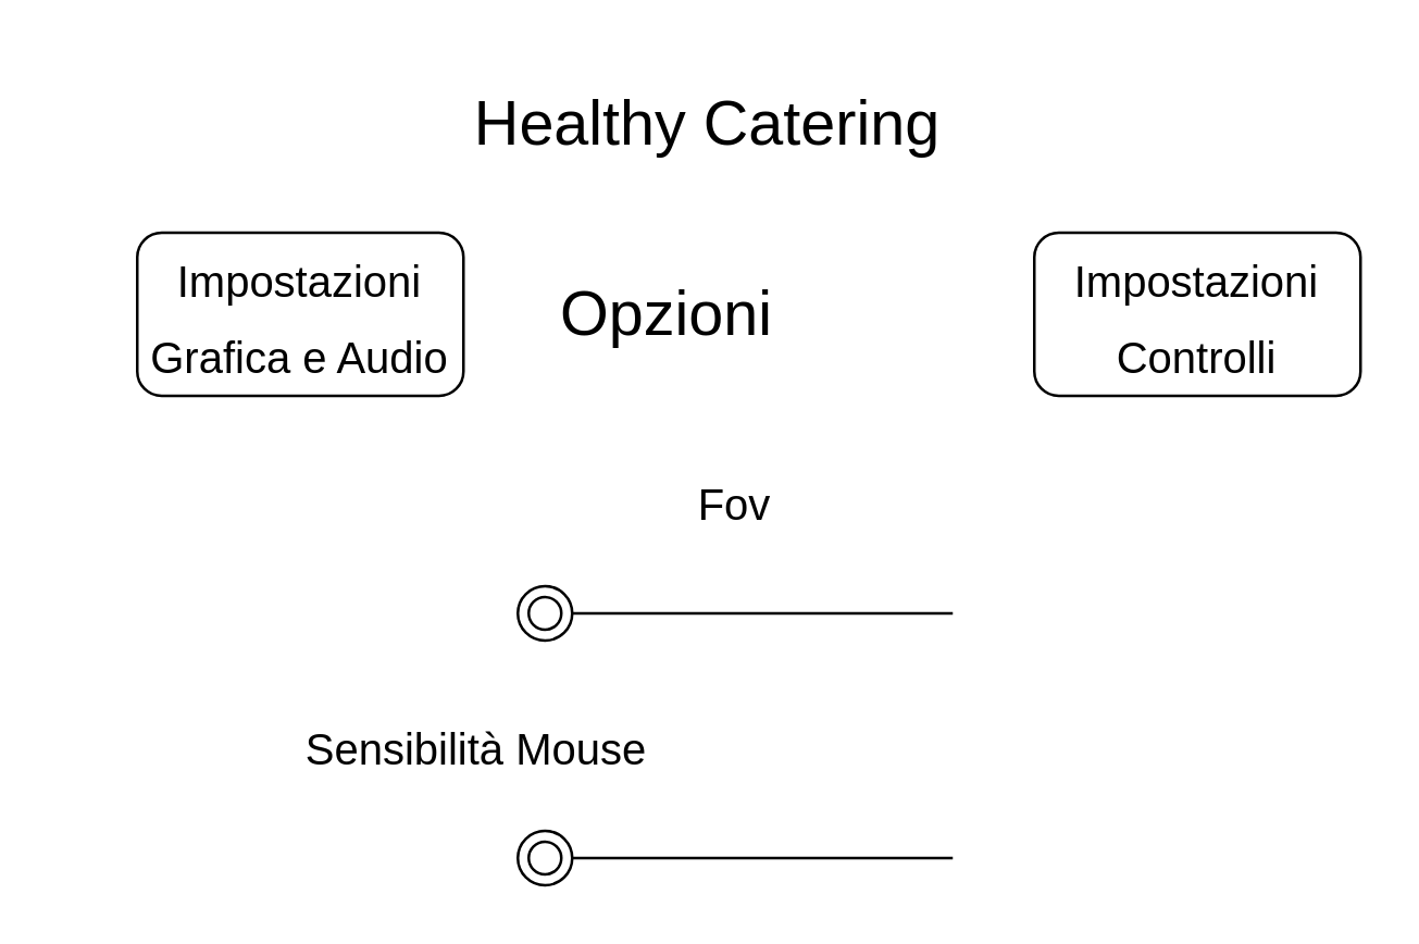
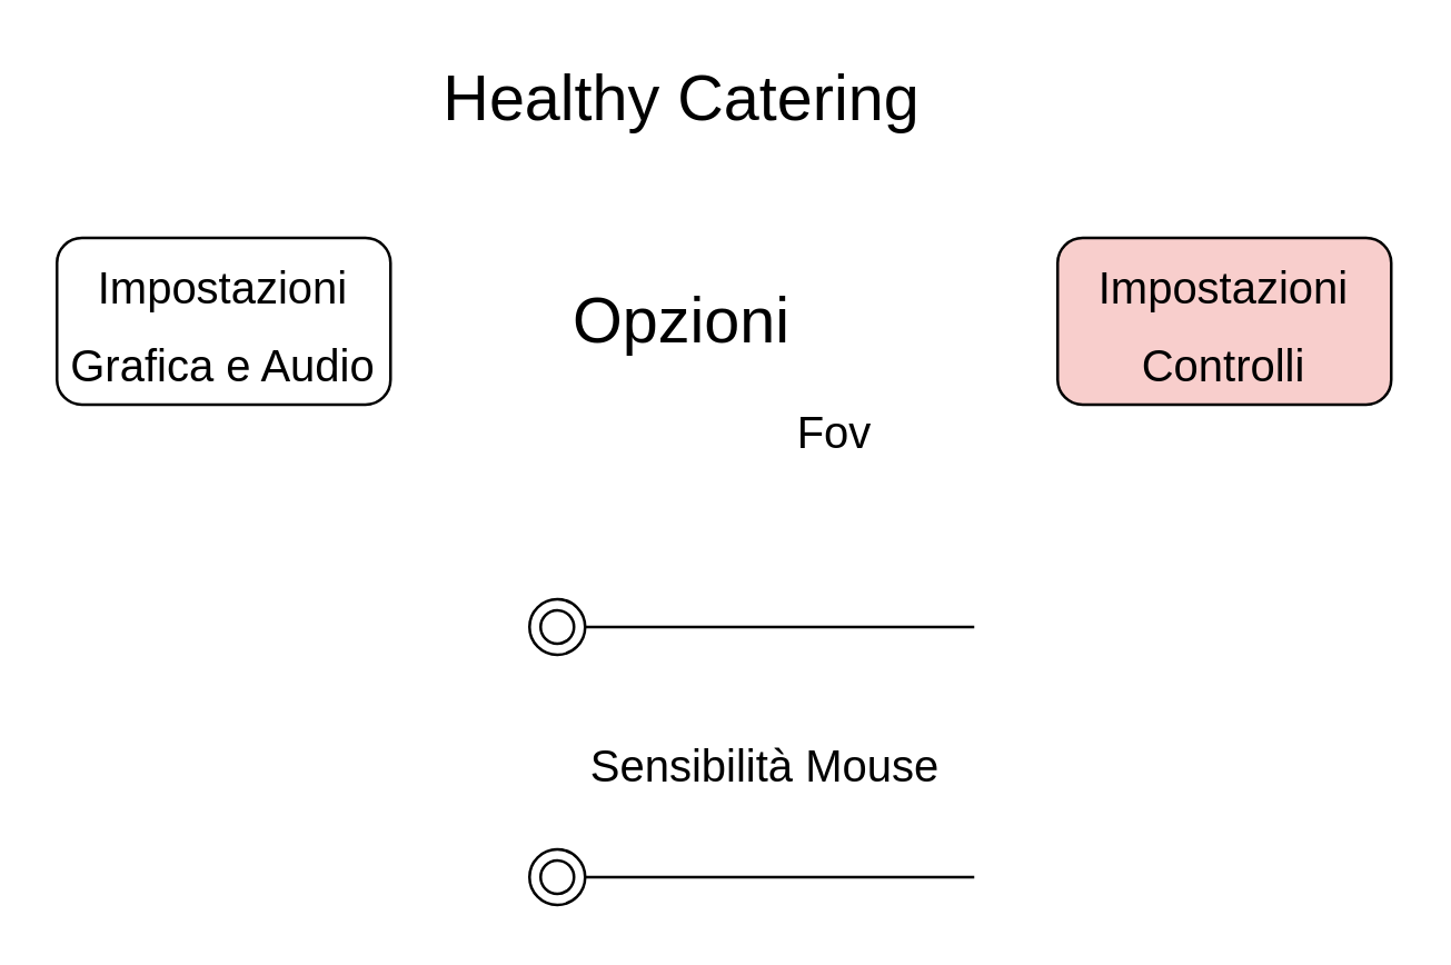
  <mxCell id="0" />
  <mxCell id="1" parent="0" />
- <mxCell id="2" value="&lt;font style=&quot;font-size: 23px&quot;&gt;Healthy Catering&lt;/font&gt;" style="text;html=1;strokeColor=none;fillColor=none;align=center;verticalAlign=middle;whiteSpace=wrap;rounded=0;" vertex="1" parent="1"><mxGeometry x="110" y="20" width="300" height="50" as="geometry" /></mxCell>
+ <mxCell id="2" value="&lt;font style=&quot;font-size: 23px&quot;&gt;Healthy Catering&lt;/font&gt;" style="text;html=1;strokeColor=none;fillColor=none;align=center;verticalAlign=middle;whiteSpace=wrap;rounded=0;" vertex="1" parent="1"><mxGeometry x="95" y="10" width="300" height="50" as="geometry" /></mxCell>
  <mxCell id="3" value="Opzioni" style="text;html=1;strokeColor=none;fillColor=none;align=center;verticalAlign=middle;whiteSpace=wrap;rounded=0;fontSize=23;" vertex="1" parent="1"><mxGeometry x="195" y="100" width="100" height="30" as="geometry" /></mxCell>
- <mxCell id="4" value="&lt;font style=&quot;font-size: 16px&quot;&gt;Impostazioni Grafica e Audio&lt;/font&gt;" style="rounded=1;whiteSpace=wrap;html=1;fontSize=23;" vertex="1" parent="1"><mxGeometry x="50" y="85" width="120" height="60" as="geometry" /></mxCell>
- <mxCell id="5" value="&lt;font style=&quot;font-size: 16px&quot;&gt;Impostazioni Controlli&lt;/font&gt;" style="rounded=1;whiteSpace=wrap;html=1;fontSize=23;" vertex="1" parent="1"><mxGeometry x="380" y="85" width="120" height="60" as="geometry" /></mxCell>
- <mxCell id="6" value="Fov" style="text;html=1;strokeColor=none;fillColor=none;align=center;verticalAlign=middle;whiteSpace=wrap;rounded=0;fontSize=16;" vertex="1" parent="1"><mxGeometry x="210" y="170" width="120" height="30" as="geometry" /></mxCell>
+ <mxCell id="4" value="&lt;font style=&quot;font-size: 16px&quot;&gt;Impostazioni Grafica e Audio&lt;/font&gt;" style="rounded=1;whiteSpace=wrap;html=1;fontSize=23;" vertex="1" parent="1"><mxGeometry x="20" y="85" width="120" height="60" as="geometry" /></mxCell>
+ <mxCell id="5" value="&lt;font style=&quot;font-size: 16px&quot;&gt;Impostazioni Controlli&lt;/font&gt;" style="rounded=1;whiteSpace=wrap;html=1;fontSize=23;fillColor=#f8cecc;" vertex="1" parent="1"><mxGeometry x="380" y="85" width="120" height="60" as="geometry" /></mxCell>
+ <mxCell id="6" value="Fov" style="text;html=1;strokeColor=none;fillColor=none;align=center;verticalAlign=middle;whiteSpace=wrap;rounded=0;fontSize=16;" vertex="1" parent="1"><mxGeometry x="240" y="140" width="120" height="30" as="geometry" /></mxCell>
  <mxCell id="7" value="" style="line;strokeWidth=1;rotatable=0;dashed=0;labelPosition=right;align=left;verticalAlign=middle;spacingTop=0;spacingLeft=6;points=[];portConstraint=eastwest;fontSize=16;" vertex="1" parent="1"><mxGeometry x="200" y="220" width="150" height="10" as="geometry" /></mxCell>
  <mxCell id="8" value="" style="ellipse;shape=doubleEllipse;whiteSpace=wrap;html=1;fontSize=16;" vertex="1" parent="1"><mxGeometry x="190" y="215" width="20" height="20" as="geometry" /></mxCell>
- <mxCell id="9" value="Sensibilità Mouse" style="text;html=1;strokeColor=none;fillColor=none;align=center;verticalAlign=middle;whiteSpace=wrap;rounded=0;fontSize=16;" vertex="1" parent="1"><mxGeometry x="110" y="260" width="130" height="30" as="geometry" /></mxCell>
+ <mxCell id="9" value="Sensibilità Mouse" style="text;html=1;strokeColor=none;fillColor=none;align=center;verticalAlign=middle;whiteSpace=wrap;rounded=0;fontSize=16;" vertex="1" parent="1"><mxGeometry x="210" y="260" width="130" height="30" as="geometry" /></mxCell>
  <mxCell id="10" value="" style="line;strokeWidth=1;rotatable=0;dashed=0;labelPosition=right;align=left;verticalAlign=middle;spacingTop=0;spacingLeft=6;points=[];portConstraint=eastwest;fontSize=16;" vertex="1" parent="1"><mxGeometry x="200" y="310" width="150" height="10" as="geometry" /></mxCell>
  <mxCell id="11" value="" style="ellipse;shape=doubleEllipse;whiteSpace=wrap;html=1;fontSize=16;" vertex="1" parent="1"><mxGeometry x="190" y="305" width="20" height="20" as="geometry" /></mxCell>
